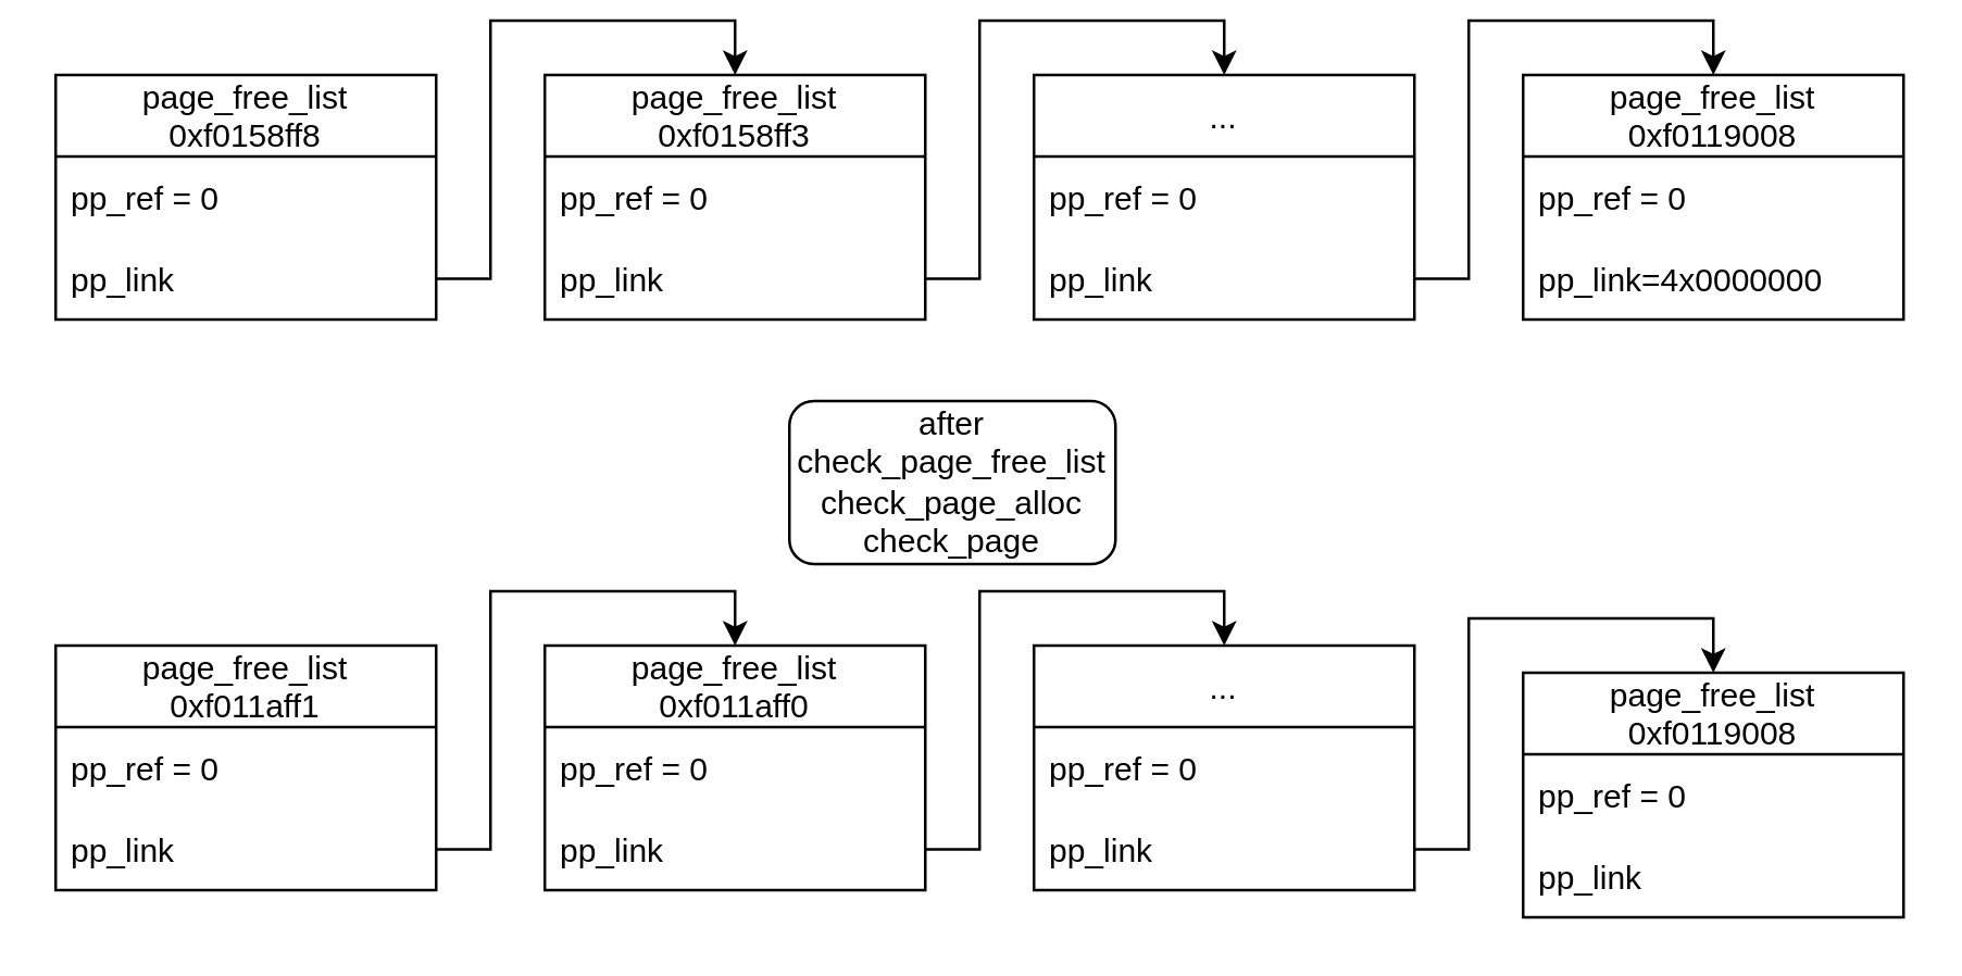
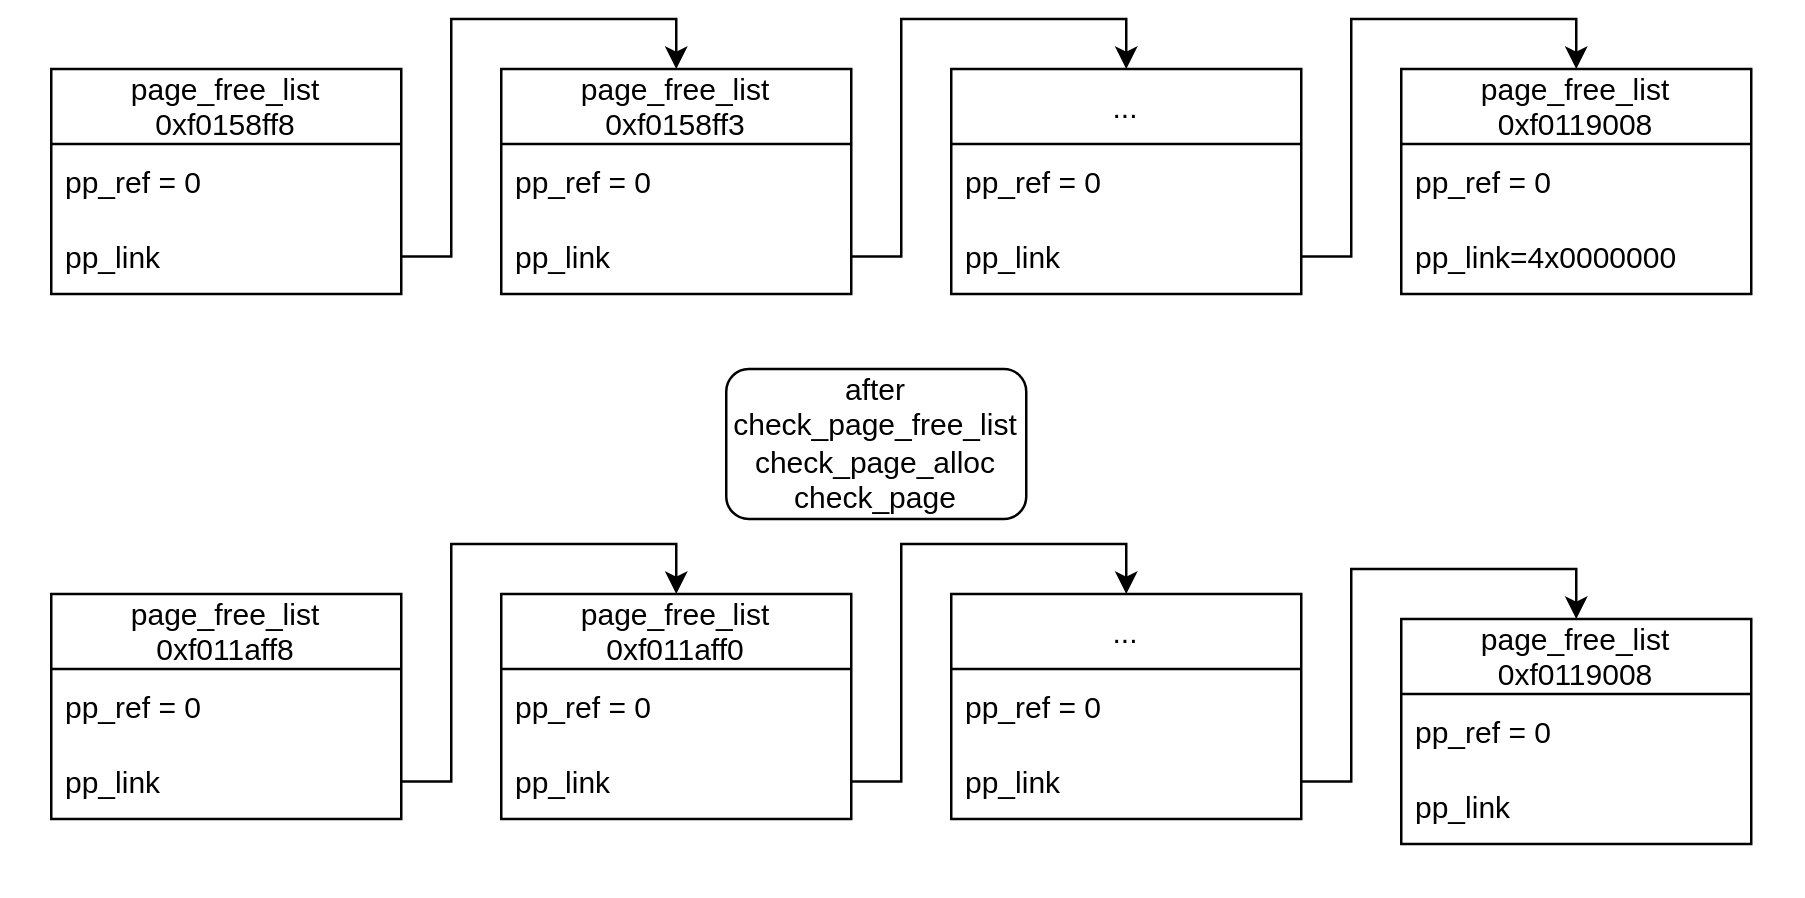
  <mxCell id="0" />
  <mxCell id="1" parent="0" />
  <mxCell id="2" value="page_free_list&#10;0xf0158ff8" style="swimlane;fontStyle=0;childLayout=stackLayout;horizontal=1;startSize=30;horizontalStack=0;resizeParent=1;resizeParentMax=0;resizeLast=0;collapsible=1;marginBottom=0;" parent="1" vertex="1"><mxGeometry x="20" y="20" width="140" height="90" as="geometry" /></mxCell>
  <mxCell id="3" value="pp_ref = 0" style="text;strokeColor=none;fillColor=none;align=left;verticalAlign=middle;spacingLeft=4;spacingRight=4;overflow=hidden;points=[[0,0.5],[1,0.5]];portConstraint=eastwest;rotatable=0;" parent="2" vertex="1"><mxGeometry y="30" width="140" height="30" as="geometry" /></mxCell>
  <mxCell id="4" value="pp_link" style="text;strokeColor=none;fillColor=none;align=left;verticalAlign=middle;spacingLeft=4;spacingRight=4;overflow=hidden;points=[[0,0.5],[1,0.5]];portConstraint=eastwest;rotatable=0;" parent="2" vertex="1"><mxGeometry y="60" width="140" height="30" as="geometry" /></mxCell>
  <mxCell id="5" value="page_free_list&#10;0xf0158ff3" style="swimlane;fontStyle=0;childLayout=stackLayout;horizontal=1;startSize=30;horizontalStack=0;resizeParent=1;resizeParentMax=0;resizeLast=0;collapsible=1;marginBottom=0;" parent="1" vertex="1"><mxGeometry x="200" y="20" width="140" height="90" as="geometry" /></mxCell>
  <mxCell id="6" value="pp_ref = 0" style="text;strokeColor=none;fillColor=none;align=left;verticalAlign=middle;spacingLeft=4;spacingRight=4;overflow=hidden;points=[[0,0.5],[1,0.5]];portConstraint=eastwest;rotatable=0;" parent="5" vertex="1"><mxGeometry y="30" width="140" height="30" as="geometry" /></mxCell>
  <mxCell id="7" value="pp_link" style="text;strokeColor=none;fillColor=none;align=left;verticalAlign=middle;spacingLeft=4;spacingRight=4;overflow=hidden;points=[[0,0.5],[1,0.5]];portConstraint=eastwest;rotatable=0;" parent="5" vertex="1"><mxGeometry y="60" width="140" height="30" as="geometry" /></mxCell>
  <mxCell id="8" style="edgeStyle=orthogonalEdgeStyle;rounded=0;orthogonalLoop=1;jettySize=auto;html=1;entryX=0.5;entryY=0;entryDx=0;entryDy=0;" parent="1" source="4" target="5" edge="1"><mxGeometry relative="1" as="geometry" /></mxCell>
  <mxCell id="9" value="..." style="swimlane;fontStyle=0;childLayout=stackLayout;horizontal=1;startSize=30;horizontalStack=0;resizeParent=1;resizeParentMax=0;resizeLast=0;collapsible=1;marginBottom=0;" parent="1" vertex="1"><mxGeometry x="380" y="20" width="140" height="90" as="geometry" /></mxCell>
  <mxCell id="10" value="pp_ref = 0" style="text;strokeColor=none;fillColor=none;align=left;verticalAlign=middle;spacingLeft=4;spacingRight=4;overflow=hidden;points=[[0,0.5],[1,0.5]];portConstraint=eastwest;rotatable=0;" parent="9" vertex="1"><mxGeometry y="30" width="140" height="30" as="geometry" /></mxCell>
  <mxCell id="11" value="pp_link" style="text;strokeColor=none;fillColor=none;align=left;verticalAlign=middle;spacingLeft=4;spacingRight=4;overflow=hidden;points=[[0,0.5],[1,0.5]];portConstraint=eastwest;rotatable=0;" parent="9" vertex="1"><mxGeometry y="60" width="140" height="30" as="geometry" /></mxCell>
  <mxCell id="12" value="page_free_list&#10;0xf0119008" style="swimlane;fontStyle=0;childLayout=stackLayout;horizontal=1;startSize=30;horizontalStack=0;resizeParent=1;resizeParentMax=0;resizeLast=0;collapsible=1;marginBottom=0;" parent="1" vertex="1"><mxGeometry x="560" y="20" width="140" height="90" as="geometry" /></mxCell>
  <mxCell id="13" value="pp_ref = 0" style="text;strokeColor=none;fillColor=none;align=left;verticalAlign=middle;spacingLeft=4;spacingRight=4;overflow=hidden;points=[[0,0.5],[1,0.5]];portConstraint=eastwest;rotatable=0;" parent="12" vertex="1"><mxGeometry y="30" width="140" height="30" as="geometry" /></mxCell>
  <mxCell id="14" value="pp_link=4x0000000" style="text;strokeColor=none;fillColor=none;align=left;verticalAlign=middle;spacingLeft=4;spacingRight=4;overflow=hidden;points=[[0,0.5],[1,0.5]];portConstraint=eastwest;rotatable=0;" parent="12" vertex="1"><mxGeometry y="60" width="140" height="30" as="geometry" /></mxCell>
  <mxCell id="15" style="edgeStyle=orthogonalEdgeStyle;rounded=0;orthogonalLoop=1;jettySize=auto;html=1;entryX=0.5;entryY=0;entryDx=0;entryDy=0;" parent="1" source="7" target="9" edge="1"><mxGeometry relative="1" as="geometry" /></mxCell>
  <mxCell id="16" style="edgeStyle=orthogonalEdgeStyle;rounded=0;orthogonalLoop=1;jettySize=auto;html=1;entryX=0.5;entryY=0;entryDx=0;entryDy=0;" parent="1" source="11" target="12" edge="1"><mxGeometry relative="1" as="geometry" /></mxCell>
- <mxCell id="17" value="page_free_list&#10;0xf011aff1" style="swimlane;fontStyle=0;childLayout=stackLayout;horizontal=1;startSize=30;horizontalStack=0;resizeParent=1;resizeParentMax=0;resizeLast=0;collapsible=1;marginBottom=0;" parent="1" vertex="1"><mxGeometry x="20" y="230" width="140" height="90" as="geometry" /></mxCell>
+ <mxCell id="17" value="page_free_list&#10;0xf011aff8" style="swimlane;fontStyle=0;childLayout=stackLayout;horizontal=1;startSize=30;horizontalStack=0;resizeParent=1;resizeParentMax=0;resizeLast=0;collapsible=1;marginBottom=0;" parent="1" vertex="1"><mxGeometry x="20" y="230" width="140" height="90" as="geometry" /></mxCell>
  <mxCell id="18" value="pp_ref = 0" style="text;strokeColor=none;fillColor=none;align=left;verticalAlign=middle;spacingLeft=4;spacingRight=4;overflow=hidden;points=[[0,0.5],[1,0.5]];portConstraint=eastwest;rotatable=0;" parent="17" vertex="1"><mxGeometry y="30" width="140" height="30" as="geometry" /></mxCell>
  <mxCell id="19" value="pp_link" style="text;strokeColor=none;fillColor=none;align=left;verticalAlign=middle;spacingLeft=4;spacingRight=4;overflow=hidden;points=[[0,0.5],[1,0.5]];portConstraint=eastwest;rotatable=0;" parent="17" vertex="1"><mxGeometry y="60" width="140" height="30" as="geometry" /></mxCell>
  <mxCell id="20" value="..." style="swimlane;fontStyle=0;childLayout=stackLayout;horizontal=1;startSize=30;horizontalStack=0;resizeParent=1;resizeParentMax=0;resizeLast=0;collapsible=1;marginBottom=0;" parent="1" vertex="1"><mxGeometry x="380" y="230" width="140" height="90" as="geometry" /></mxCell>
  <mxCell id="21" value="pp_ref = 0" style="text;strokeColor=none;fillColor=none;align=left;verticalAlign=middle;spacingLeft=4;spacingRight=4;overflow=hidden;points=[[0,0.5],[1,0.5]];portConstraint=eastwest;rotatable=0;" parent="20" vertex="1"><mxGeometry y="30" width="140" height="30" as="geometry" /></mxCell>
  <mxCell id="22" value="pp_link" style="text;strokeColor=none;fillColor=none;align=left;verticalAlign=middle;spacingLeft=4;spacingRight=4;overflow=hidden;points=[[0,0.5],[1,0.5]];portConstraint=eastwest;rotatable=0;" parent="20" vertex="1"><mxGeometry y="60" width="140" height="30" as="geometry" /></mxCell>
  <mxCell id="23" value="page_free_list&#10;0xf0119008" style="swimlane;fontStyle=0;childLayout=stackLayout;horizontal=1;startSize=30;horizontalStack=0;resizeParent=1;resizeParentMax=0;resizeLast=0;collapsible=1;marginBottom=0;" parent="1" vertex="1"><mxGeometry x="560" y="240" width="140" height="90" as="geometry" /></mxCell>
  <mxCell id="24" value="pp_ref = 0" style="text;strokeColor=none;fillColor=none;align=left;verticalAlign=middle;spacingLeft=4;spacingRight=4;overflow=hidden;points=[[0,0.5],[1,0.5]];portConstraint=eastwest;rotatable=0;" parent="23" vertex="1"><mxGeometry y="30" width="140" height="30" as="geometry" /></mxCell>
  <mxCell id="25" value="pp_link" style="text;strokeColor=none;fillColor=none;align=left;verticalAlign=middle;spacingLeft=4;spacingRight=4;overflow=hidden;points=[[0,0.5],[1,0.5]];portConstraint=eastwest;rotatable=0;" parent="23" vertex="1"><mxGeometry y="60" width="140" height="30" as="geometry" /></mxCell>
  <mxCell id="26" style="edgeStyle=orthogonalEdgeStyle;rounded=0;orthogonalLoop=1;jettySize=auto;html=1;entryX=0.5;entryY=0;entryDx=0;entryDy=0;" parent="1" source="22" target="23" edge="1"><mxGeometry relative="1" as="geometry" /></mxCell>
  <mxCell id="27" value="after&lt;br&gt;check_page_free_list&lt;br&gt;check_page_alloc&lt;br&gt;check_page" style="rounded=1;whiteSpace=wrap;html=1;" parent="1" vertex="1"><mxGeometry x="290" y="140" width="120" height="60" as="geometry" /></mxCell>
  <mxCell id="28" value="page_free_list&#10;0xf011aff0" style="swimlane;fontStyle=0;childLayout=stackLayout;horizontal=1;startSize=30;horizontalStack=0;resizeParent=1;resizeParentMax=0;resizeLast=0;collapsible=1;marginBottom=0;" vertex="1" parent="1"><mxGeometry x="200" y="230" width="140" height="90" as="geometry" /></mxCell>
  <mxCell id="29" value="pp_ref = 0" style="text;strokeColor=none;fillColor=none;align=left;verticalAlign=middle;spacingLeft=4;spacingRight=4;overflow=hidden;points=[[0,0.5],[1,0.5]];portConstraint=eastwest;rotatable=0;" vertex="1" parent="28"><mxGeometry y="30" width="140" height="30" as="geometry" /></mxCell>
  <mxCell id="30" value="pp_link" style="text;strokeColor=none;fillColor=none;align=left;verticalAlign=middle;spacingLeft=4;spacingRight=4;overflow=hidden;points=[[0,0.5],[1,0.5]];portConstraint=eastwest;rotatable=0;" vertex="1" parent="28"><mxGeometry y="60" width="140" height="30" as="geometry" /></mxCell>
  <mxCell id="31" style="edgeStyle=orthogonalEdgeStyle;rounded=0;orthogonalLoop=1;jettySize=auto;html=1;entryX=0.5;entryY=0;entryDx=0;entryDy=0;" edge="1" parent="1" source="19" target="28"><mxGeometry relative="1" as="geometry" /></mxCell>
  <mxCell id="32" style="edgeStyle=orthogonalEdgeStyle;rounded=0;orthogonalLoop=1;jettySize=auto;html=1;entryX=0.5;entryY=0;entryDx=0;entryDy=0;" edge="1" parent="1" source="30" target="20"><mxGeometry relative="1" as="geometry" /></mxCell>
